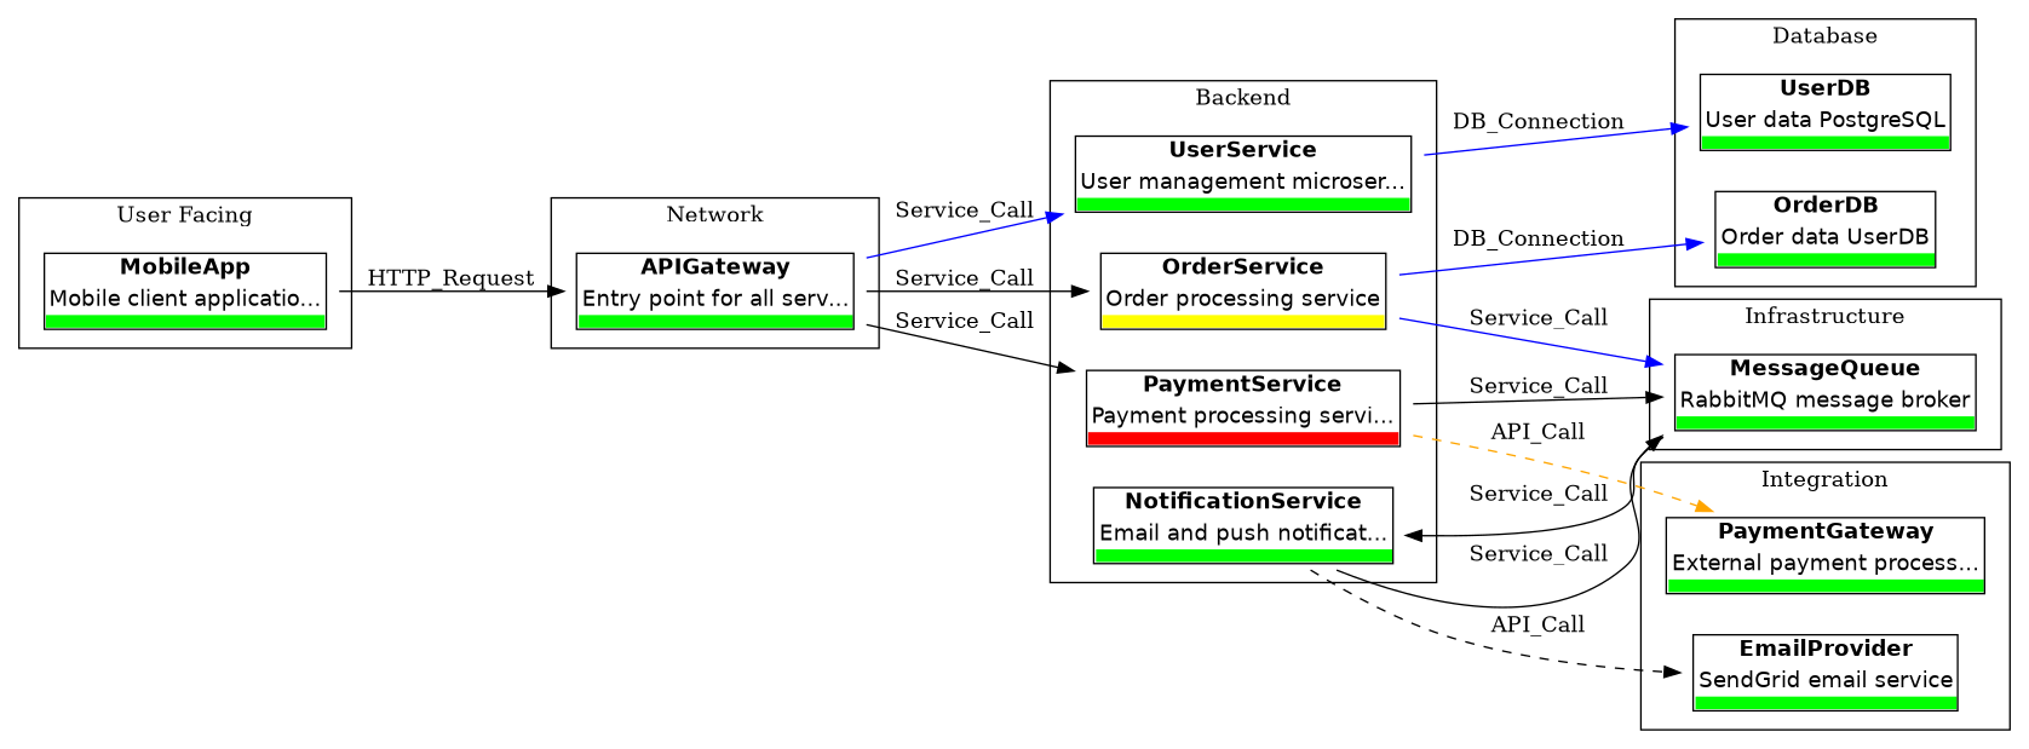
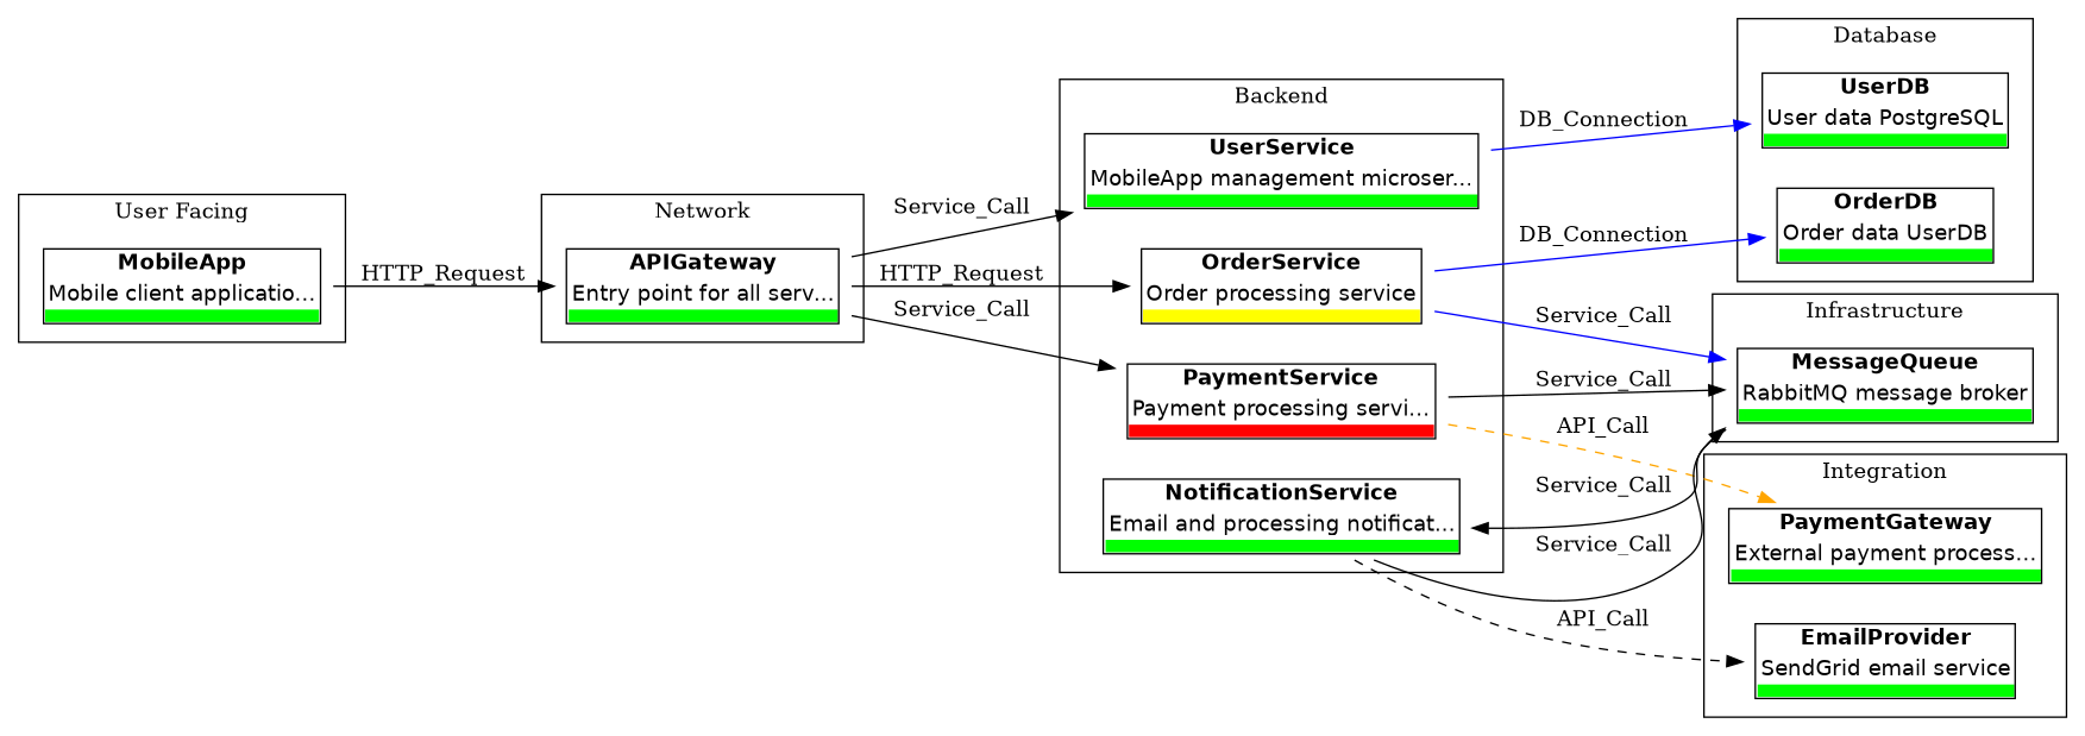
  digraph {
    rankdir=LR
    node [fontname=Helvetica shape=plaintext]
    edge [color=black]
    n1 [label=<       <TABLE BORDER="1" CELLBORDER="0" CELLSPACING="0">         <TR><TD><B>PaymentGateway</B></TD></TR>         <TR><TD>External payment process...</TD></TR>         <TR><TD BGCOLOR="green" HEIGHT="8"></TD></TR>       </TABLE>     >]
    n2 [label=<       <TABLE BORDER="1" CELLBORDER="0" CELLSPACING="0">         <TR><TD><B>EmailProvider</B></TD></TR>         <TR><TD>SendGrid email service</TD></TR>         <TR><TD BGCOLOR="green" HEIGHT="8"></TD></TR>       </TABLE>     >]
    n3 [label=<       <TABLE BORDER="1" CELLBORDER="0" CELLSPACING="0">         <TR><TD><B>MobileApp</B></TD></TR>         <TR><TD>Mobile client applicatio...</TD></TR>         <TR><TD BGCOLOR="green" HEIGHT="8"></TD></TR>       </TABLE>     >]
    n4 [label=<       <TABLE BORDER="1" CELLBORDER="0" CELLSPACING="0">         <TR><TD><B>APIGateway</B></TD></TR>         <TR><TD>Entry point for all serv...</TD></TR>         <TR><TD BGCOLOR="green" HEIGHT="8"></TD></TR>       </TABLE>     >]
-   n5 [label=<       <TABLE BORDER="1" CELLBORDER="0" CELLSPACING="0">         <TR><TD><B>UserService</B></TD></TR>         <TR><TD>User management microser...</TD></TR>         <TR><TD BGCOLOR="green" HEIGHT="8"></TD></TR>       </TABLE>     >]
+   n5 [label=<       <TABLE BORDER="1" CELLBORDER="0" CELLSPACING="0">         <TR><TD><B>UserService</B></TD></TR>         <TR><TD>MobileApp management microser...</TD></TR>         <TR><TD BGCOLOR="green" HEIGHT="8"></TD></TR>       </TABLE>     >]
    n6 [label=<       <TABLE BORDER="1" CELLBORDER="0" CELLSPACING="0">         <TR><TD><B>OrderService</B></TD></TR>         <TR><TD>Order processing service</TD></TR>         <TR><TD BGCOLOR="yellow" HEIGHT="8"></TD></TR>       </TABLE>     >]
    n7 [label=<       <TABLE BORDER="1" CELLBORDER="0" CELLSPACING="0">         <TR><TD><B>PaymentService</B></TD></TR>         <TR><TD>Payment processing servi...</TD></TR>         <TR><TD BGCOLOR="red" HEIGHT="8"></TD></TR>       </TABLE>     >]
-   n8 [label=<       <TABLE BORDER="1" CELLBORDER="0" CELLSPACING="0">         <TR><TD><B>NotificationService</B></TD></TR>         <TR><TD>Email and push notificat...</TD></TR>         <TR><TD BGCOLOR="green" HEIGHT="8"></TD></TR>       </TABLE>     >]
+   n8 [label=<       <TABLE BORDER="1" CELLBORDER="0" CELLSPACING="0">         <TR><TD><B>NotificationService</B></TD></TR>         <TR><TD>Email and processing notificat...</TD></TR>         <TR><TD BGCOLOR="green" HEIGHT="8"></TD></TR>       </TABLE>     >]
    n9 [label=<       <TABLE BORDER="1" CELLBORDER="0" CELLSPACING="0">         <TR><TD><B>UserDB</B></TD></TR>         <TR><TD>User data PostgreSQL</TD></TR>         <TR><TD BGCOLOR="green" HEIGHT="8"></TD></TR>       </TABLE>     >]
    n10 [label=<       <TABLE BORDER="1" CELLBORDER="0" CELLSPACING="0">         <TR><TD><B>OrderDB</B></TD></TR>         <TR><TD>Order data UserDB</TD></TR>         <TR><TD BGCOLOR="green" HEIGHT="8"></TD></TR>       </TABLE>     >]
    n11 [label=<       <TABLE BORDER="1" CELLBORDER="0" CELLSPACING="0">         <TR><TD><B>MessageQueue</B></TD></TR>         <TR><TD>RabbitMQ message broker</TD></TR>         <TR><TD BGCOLOR="green" HEIGHT="8"></TD></TR>       </TABLE>     >]
    subgraph cluster_1 {
      label=Integration
      n1
      n2
    }
    subgraph cluster_2 {
      label="User Facing"
      n3
    }
    subgraph cluster_3 {
      label=Network
      n4
    }
    subgraph cluster_4 {
      label=Backend
      n5
      n6
      n7
      n8
    }
    subgraph cluster_5 {
      label=Database
      n9
      n10
    }
    subgraph cluster_6 {
      label=Infrastructure
      n11
    }
    n3 -> n4 [label=HTTP_Request]
-   n4 -> n5 [color=blue label=Service_Call]
-   n4 -> n6 [label=Service_Call]
+   n4 -> n5 [label=Service_Call]
+   n4 -> n6 [label=HTTP_Request]
    n4 -> n7 [label=Service_Call]
    n5 -> n9 [color=blue label=DB_Connection]
    n6 -> n10 [color=blue label=DB_Connection]
    n6 -> n11 [color=blue label=Service_Call]
    n7 -> n1 [color=orange label=API_Call style=dashed]
    n7 -> n11 [label=Service_Call]
    n8 -> n2 [label=API_Call style=dashed]
    n8 -> n11 [label=Service_Call]
    n11 -> n8 [label=Service_Call]
  }
